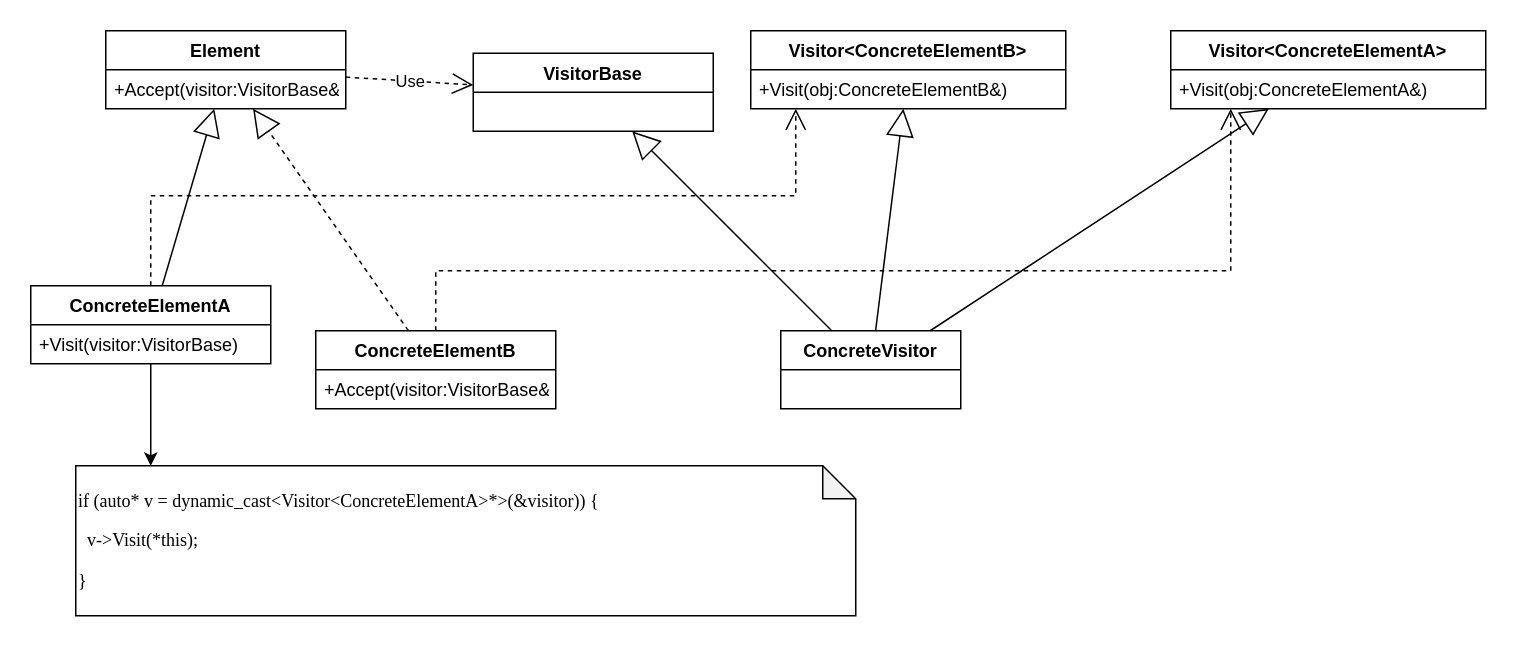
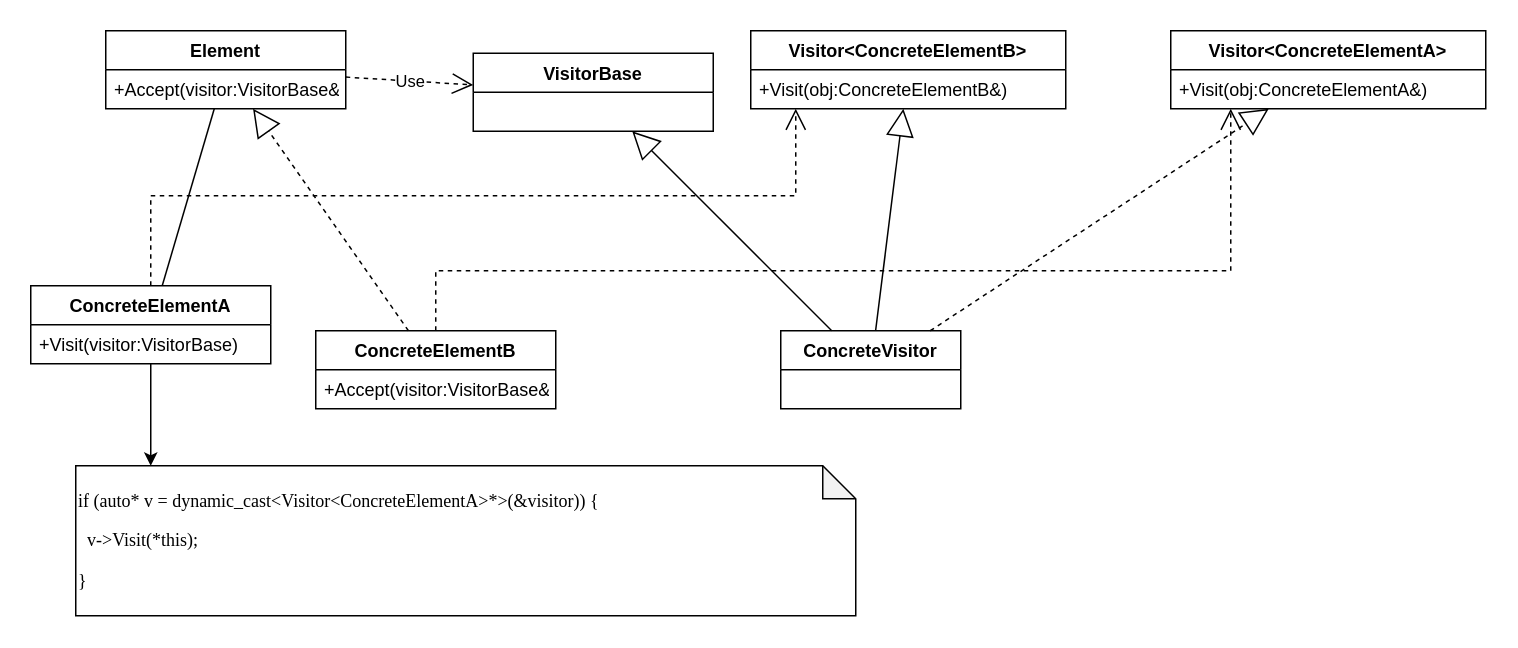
  <mxCell id="0" />
  <mxCell id="1" parent="0" />
  <mxCell id="2" value="Element" style="swimlane;fontStyle=1;align=center;verticalAlign=top;childLayout=stackLayout;horizontal=1;startSize=26;horizontalStack=0;resizeParent=1;resizeParentMax=0;resizeLast=0;collapsible=1;marginBottom=0;whiteSpace=wrap;html=1;" vertex="1" parent="1"><mxGeometry x="70" y="20" width="160" height="52" as="geometry" /></mxCell>
  <mxCell id="3" value="+Accept(visitor:VisitorBase&amp;amp;)" style="text;strokeColor=none;fillColor=none;align=left;verticalAlign=top;spacingLeft=4;spacingRight=4;overflow=hidden;rotatable=0;points=[[0,0.5],[1,0.5]];portConstraint=eastwest;whiteSpace=wrap;html=1;" vertex="1" parent="2"><mxGeometry y="26" width="160" height="26" as="geometry" /></mxCell>
  <mxCell id="4" value="VisitorBase" style="swimlane;fontStyle=1;align=center;verticalAlign=top;childLayout=stackLayout;horizontal=1;startSize=26;horizontalStack=0;resizeParent=1;resizeParentMax=0;resizeLast=0;collapsible=1;marginBottom=0;whiteSpace=wrap;html=1;" vertex="1" parent="1"><mxGeometry x="315" y="35" width="160" height="52" as="geometry" /></mxCell>
  <mxCell id="5" value="Visitor&amp;lt;ConcreteElementA&amp;gt;" style="swimlane;fontStyle=1;align=center;verticalAlign=top;childLayout=stackLayout;horizontal=1;startSize=26;horizontalStack=0;resizeParent=1;resizeParentMax=0;resizeLast=0;collapsible=1;marginBottom=0;whiteSpace=wrap;html=1;" vertex="1" parent="1"><mxGeometry x="780" y="20" width="210" height="52" as="geometry" /></mxCell>
  <mxCell id="6" value="+Visit(obj:ConcreteElementA&amp;amp;)" style="text;strokeColor=none;fillColor=none;align=left;verticalAlign=top;spacingLeft=4;spacingRight=4;overflow=hidden;rotatable=0;points=[[0,0.5],[1,0.5]];portConstraint=eastwest;whiteSpace=wrap;html=1;" vertex="1" parent="5"><mxGeometry y="26" width="210" height="26" as="geometry" /></mxCell>
  <mxCell id="7" value="ConcreteElementA" style="swimlane;fontStyle=1;align=center;verticalAlign=top;childLayout=stackLayout;horizontal=1;startSize=26;horizontalStack=0;resizeParent=1;resizeParentMax=0;resizeLast=0;collapsible=1;marginBottom=0;whiteSpace=wrap;html=1;" vertex="1" parent="1"><mxGeometry x="20" y="190" width="160" height="52" as="geometry" /></mxCell>
  <mxCell id="8" value="+Visit(visitor:VisitorBase)" style="text;strokeColor=none;fillColor=none;align=left;verticalAlign=top;spacingLeft=4;spacingRight=4;overflow=hidden;rotatable=0;points=[[0,0.5],[1,0.5]];portConstraint=eastwest;whiteSpace=wrap;html=1;" vertex="1" parent="7"><mxGeometry y="26" width="160" height="26" as="geometry" /></mxCell>
- <mxCell id="9" value="" style="endArrow=block;endSize=16;endFill=0;html=1;rounded=0;" edge="1" parent="1" source="7" target="2"><mxGeometry width="160" relative="1" as="geometry"><mxPoint x="260" y="340" as="sourcePoint" /><mxPoint x="420" y="340" as="targetPoint" /></mxGeometry></mxCell>
+ <mxCell id="9" value="" style="endArrow=none;endSize=16;endFill=0;html=1;rounded=0;" edge="1" parent="1" source="7" target="2"><mxGeometry width="160" relative="1" as="geometry"><mxPoint x="260" y="340" as="sourcePoint" /><mxPoint x="420" y="340" as="targetPoint" /></mxGeometry></mxCell>
  <mxCell id="10" value="ConcreteElementB" style="swimlane;fontStyle=1;align=center;verticalAlign=top;childLayout=stackLayout;horizontal=1;startSize=26;horizontalStack=0;resizeParent=1;resizeParentMax=0;resizeLast=0;collapsible=1;marginBottom=0;whiteSpace=wrap;html=1;" vertex="1" parent="1"><mxGeometry x="210" y="220" width="160" height="52" as="geometry" /></mxCell>
  <mxCell id="11" value="+Accept(visitor:VisitorBase&amp;amp;)" style="text;strokeColor=none;fillColor=none;align=left;verticalAlign=top;spacingLeft=4;spacingRight=4;overflow=hidden;rotatable=0;points=[[0,0.5],[1,0.5]];portConstraint=eastwest;whiteSpace=wrap;html=1;" vertex="1" parent="10"><mxGeometry y="26" width="160" height="26" as="geometry" /></mxCell>
  <mxCell id="12" value="" style="endArrow=block;endSize=16;endFill=0;html=1;rounded=0;dashed=1;" edge="1" parent="1" source="10" target="2"><mxGeometry width="160" relative="1" as="geometry"><mxPoint x="260" y="340" as="sourcePoint" /><mxPoint x="420" y="340" as="targetPoint" /></mxGeometry></mxCell>
  <mxCell id="13" value="Use" style="endArrow=open;endSize=12;dashed=1;html=1;rounded=0;" edge="1" parent="1" source="2" target="4"><mxGeometry width="160" relative="1" as="geometry"><mxPoint x="470" y="190" as="sourcePoint" /><mxPoint x="630" y="190" as="targetPoint" /></mxGeometry></mxCell>
  <mxCell id="14" value="ConcreteVisitor" style="swimlane;fontStyle=1;align=center;verticalAlign=top;childLayout=stackLayout;horizontal=1;startSize=26;horizontalStack=0;resizeParent=1;resizeParentMax=0;resizeLast=0;collapsible=1;marginBottom=0;whiteSpace=wrap;html=1;" vertex="1" parent="1"><mxGeometry x="520" y="220" width="120" height="52" as="geometry" /></mxCell>
  <mxCell id="15" value="Visitor&amp;lt;ConcreteElementB&amp;gt;" style="swimlane;fontStyle=1;align=center;verticalAlign=top;childLayout=stackLayout;horizontal=1;startSize=26;horizontalStack=0;resizeParent=1;resizeParentMax=0;resizeLast=0;collapsible=1;marginBottom=0;whiteSpace=wrap;html=1;" vertex="1" parent="1"><mxGeometry x="500" y="20" width="210" height="52" as="geometry" /></mxCell>
  <mxCell id="16" value="+Visit(obj:ConcreteElementB&amp;amp;)" style="text;strokeColor=none;fillColor=none;align=left;verticalAlign=top;spacingLeft=4;spacingRight=4;overflow=hidden;rotatable=0;points=[[0,0.5],[1,0.5]];portConstraint=eastwest;whiteSpace=wrap;html=1;" vertex="1" parent="15"><mxGeometry y="26" width="210" height="26" as="geometry" /></mxCell>
- <mxCell id="17" value="" style="endArrow=block;endSize=16;endFill=0;html=1;rounded=0;" edge="1" parent="1" source="14" target="5"><mxGeometry width="160" relative="1" as="geometry"><mxPoint x="590" y="230" as="sourcePoint" /><mxPoint x="180" y="82" as="targetPoint" /></mxGeometry></mxCell>
+ <mxCell id="17" value="" style="endArrow=block;endSize=16;endFill=0;html=1;rounded=0;dashed=1;" edge="1" parent="1" source="14" target="5"><mxGeometry width="160" relative="1" as="geometry"><mxPoint x="590" y="230" as="sourcePoint" /><mxPoint x="180" y="82" as="targetPoint" /></mxGeometry></mxCell>
  <mxCell id="18" value="" style="endArrow=block;endSize=16;endFill=0;html=1;rounded=0;" edge="1" parent="1" source="14" target="15"><mxGeometry width="160" relative="1" as="geometry"><mxPoint x="590" y="230" as="sourcePoint" /><mxPoint x="180" y="82" as="targetPoint" /></mxGeometry></mxCell>
  <mxCell id="19" value="" style="endArrow=block;endSize=16;endFill=0;html=1;rounded=0;" edge="1" parent="1" source="14" target="4"><mxGeometry width="160" relative="1" as="geometry"><mxPoint x="590" y="230" as="sourcePoint" /><mxPoint x="180" y="82" as="targetPoint" /></mxGeometry></mxCell>
  <mxCell id="20" value="" style="endArrow=open;endSize=12;dashed=1;html=1;rounded=0;edgeStyle=orthogonalEdgeStyle;" edge="1" parent="1" source="10" target="5"><mxGeometry width="160" relative="1" as="geometry"><mxPoint x="220" y="430" as="sourcePoint" /><mxPoint x="380" y="430" as="targetPoint" /><Array as="points"><mxPoint x="290" y="180" /><mxPoint x="820" y="180" /></Array></mxGeometry></mxCell>
  <mxCell id="21" value="" style="endArrow=open;endSize=12;dashed=1;html=1;rounded=0;edgeStyle=orthogonalEdgeStyle;" edge="1" parent="1" source="7" target="15"><mxGeometry width="160" relative="1" as="geometry"><mxPoint x="380" y="174" as="sourcePoint" /><mxPoint x="529" y="134" as="targetPoint" /><Array as="points"><mxPoint x="100" y="130" /><mxPoint x="530" y="130" /></Array></mxGeometry></mxCell>
  <mxCell id="22" value="&lt;pre&gt;&lt;font face=&quot;Lucida Console&quot;&gt;if (auto* v = dynamic_cast&amp;lt;Visitor&amp;lt;ConcreteElementA&amp;gt;*&amp;gt;(&amp;amp;visitor)) {&lt;/font&gt;&lt;/pre&gt;&lt;pre&gt;&lt;font face=&quot;Lucida Console&quot;&gt;  v-&amp;gt;Visit(*this);&lt;/font&gt;&lt;/pre&gt;&lt;pre&gt;&lt;font face=&quot;Lucida Console&quot;&gt;}&lt;/font&gt;&lt;/pre&gt;" style="shape=note;whiteSpace=wrap;html=1;backgroundOutline=1;darkOpacity=0.05;align=left;size=22;" vertex="1" parent="1"><mxGeometry x="50" y="310" width="520" height="100" as="geometry" /></mxCell>
  <mxCell id="23" style="edgeStyle=orthogonalEdgeStyle;rounded=0;orthogonalLoop=1;jettySize=auto;html=1;" edge="1" parent="1" source="8" target="22"><mxGeometry relative="1" as="geometry"><Array as="points"><mxPoint x="120" y="330" /><mxPoint x="120" y="330" /></Array></mxGeometry></mxCell>
